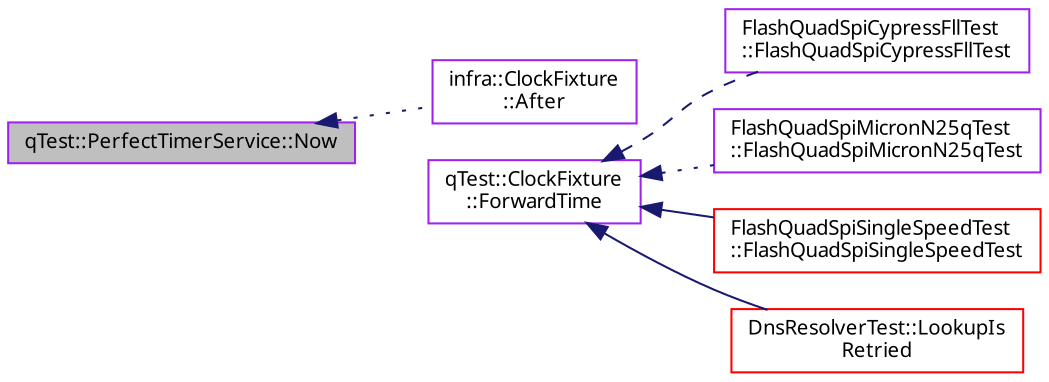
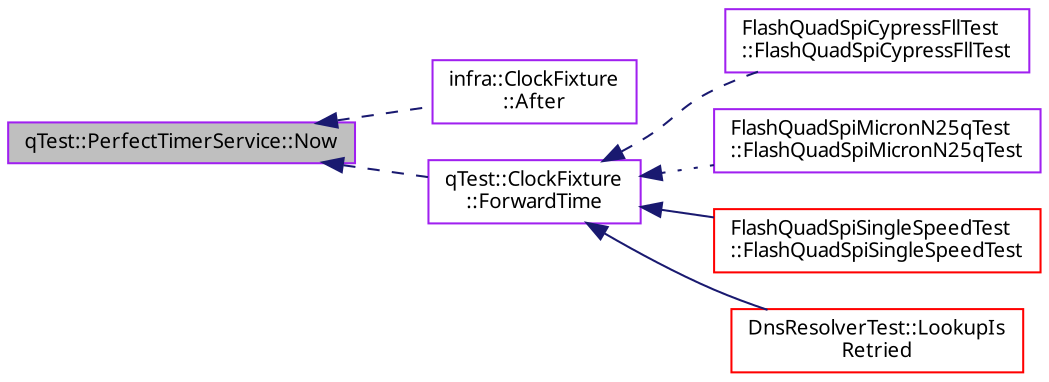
  digraph {
    fontname="Noto Sans"
    rankdir=LR
    node [color=purple fillcolor=white fontname="Noto Sans" fontsize=10 shape=record style=filled]
    edge [color=midnightblue dir=back fontname="Noto Sans" fontsize=10 labelfontname=Helvetica labelfontsize=10 style=dotted]
    n1 [fillcolor=grey75 fontcolor=black height=0.2 label="qTest::PerfectTimerService::Now" width=0.4]
    n2 [height=0.2 label="infra::ClockFixture\l::After" width=0.4]
    n3 [height=0.2 label="qTest::ClockFixture\l::ForwardTime" width=0.4]
    n4 [height=0.2 label="FlashQuadSpiCypressFllTest\l::FlashQuadSpiCypressFllTest" width=0.4]
    n5 [height=0.2 label="FlashQuadSpiMicronN25qTest\l::FlashQuadSpiMicronN25qTest" width=0.4]
    n6 [color=red height=0.2 label="FlashQuadSpiSingleSpeedTest\l::FlashQuadSpiSingleSpeedTest" width=0.4]
    n7 [color=red height=0.2 label="DnsResolverTest::LookupIs\lRetried" width=0.4]
-   n1 -> n2
+   n1 -> n2 [style=dashed]
+   n1 -> n3 [style=dashed]
    n3 -> n4 [style=dashed]
    n3 -> n5
    n3 -> n6 [style=solid]
    n3 -> n7 [style=solid]
  }
